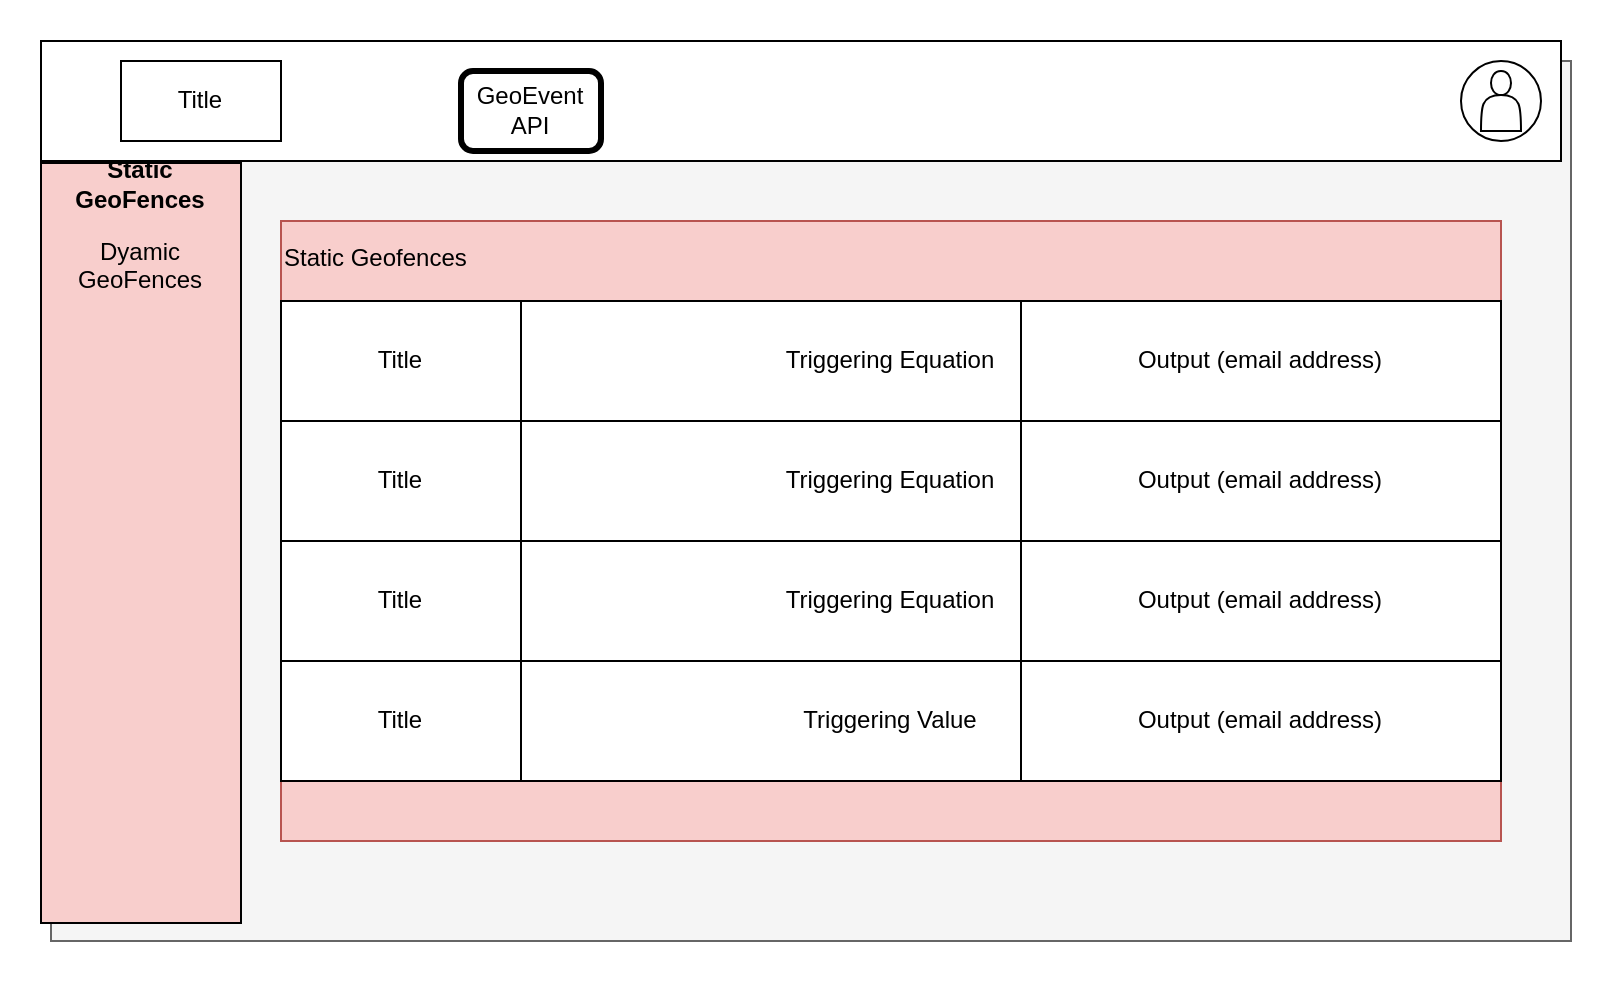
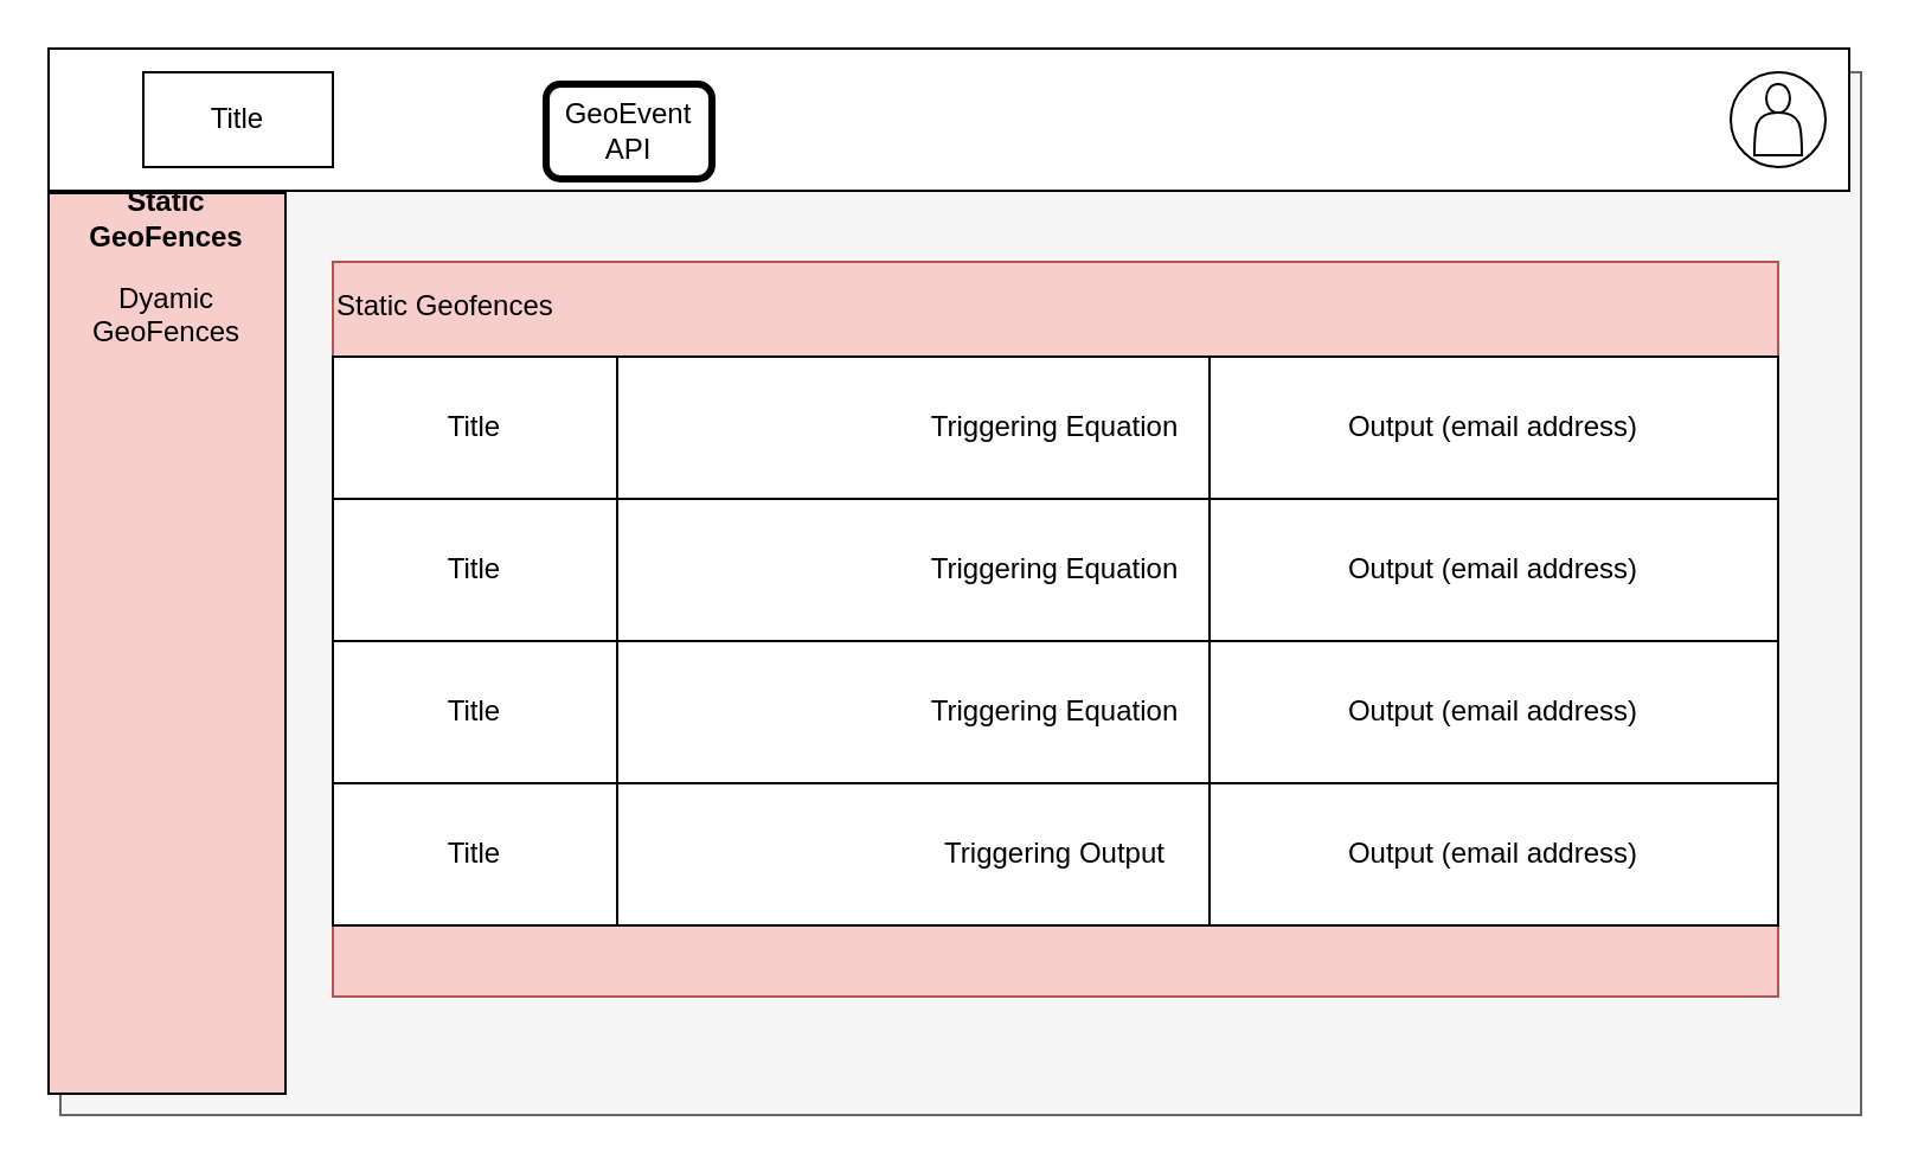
  <mxCell id="0" />
  <mxCell id="1" parent="0" />
  <mxCell id="2" value="" style="rounded=0;whiteSpace=wrap;html=1;fillColor=#f5f5f5;strokeColor=#666666;fontColor=#333333;" vertex="1" parent="1"><mxGeometry x="25" y="30" width="760" height="440" as="geometry" /></mxCell>
  <mxCell id="3" value="" style="rounded=0;whiteSpace=wrap;html=1;" vertex="1" parent="1"><mxGeometry x="20" y="20" width="760" height="60" as="geometry" /></mxCell>
  <mxCell id="4" value="" style="ellipse;whiteSpace=wrap;html=1;aspect=fixed;" vertex="1" parent="1"><mxGeometry x="730" y="30" width="40" height="40" as="geometry" /></mxCell>
  <mxCell id="5" value="" style="shape=actor;whiteSpace=wrap;html=1;" vertex="1" parent="1"><mxGeometry x="740" y="35" width="20" height="30" as="geometry" /></mxCell>
  <mxCell id="6" value="Title" style="rounded=0;whiteSpace=wrap;html=1;" vertex="1" parent="1"><mxGeometry x="60" y="30" width="80" height="40" as="geometry" /></mxCell>
  <mxCell id="7" value="GeoEvent API" style="rounded=1;whiteSpace=wrap;html=1;strokeWidth=3;" vertex="1" parent="1"><mxGeometry x="230" y="35" width="70" height="40" as="geometry" /></mxCell>
  <mxCell id="8" value="&lt;p style=&quot;line-height: 120%&quot;&gt;&lt;b&gt;Static GeoFences&lt;/b&gt;&lt;/p&gt;&lt;p style=&quot;line-height: 120%&quot;&gt;Dyamic GeoFences&lt;br&gt;&lt;br&gt;&lt;br&gt;&lt;br&gt;&lt;br&gt;&lt;br&gt;&lt;br&gt;&lt;br&gt;&lt;br&gt;&lt;br&gt;&lt;br&gt;&lt;br&gt;&lt;br&gt;&lt;br&gt;&lt;br&gt;&lt;br&gt;&lt;br&gt;&lt;br&gt;&lt;br&gt;&lt;br&gt;&lt;br&gt;&lt;br&gt;&lt;br&gt;&lt;/p&gt;" style="rounded=0;whiteSpace=wrap;html=1;fillColor=#f8cecc;" vertex="1" parent="1"><mxGeometry x="20" y="81" width="100" height="380" as="geometry" /></mxCell>
  <mxCell id="9" value="Static Geofences&lt;br&gt;&lt;br&gt;&lt;br&gt;&lt;br&gt;&lt;br&gt;&lt;br&gt;&lt;br&gt;&lt;br&gt;&lt;br&gt;&lt;br&gt;&lt;br&gt;&lt;br&gt;&lt;br&gt;&lt;br&gt;&lt;br&gt;&lt;br&gt;&lt;br&gt;&lt;br&gt;&lt;br&gt;&lt;br&gt;" style="rounded=0;whiteSpace=wrap;html=1;fillColor=#f8cecc;strokeColor=#b85450;align=left;" vertex="1" parent="1"><mxGeometry x="140" y="110" width="610" height="310" as="geometry" /></mxCell>
  <mxCell id="10" value="Triggering Equation" style="rounded=0;whiteSpace=wrap;html=1;strokeWidth=1;" vertex="1" parent="1"><mxGeometry x="140" y="150" width="610" height="60" as="geometry" /></mxCell>
  <mxCell id="11" value="Title" style="rounded=0;whiteSpace=wrap;html=1;strokeWidth=1;" vertex="1" parent="1"><mxGeometry x="140" y="150" width="120" height="60" as="geometry" /></mxCell>
  <mxCell id="12" value="Output (email address)" style="rounded=0;whiteSpace=wrap;html=1;strokeWidth=1;" vertex="1" parent="1"><mxGeometry x="510" y="150" width="240" height="60" as="geometry" /></mxCell>
  <mxCell id="13" value="Triggering Equation" style="rounded=0;whiteSpace=wrap;html=1;strokeWidth=1;" vertex="1" parent="1"><mxGeometry x="140" y="210" width="610" height="60" as="geometry" /></mxCell>
  <mxCell id="14" value="Title" style="rounded=0;whiteSpace=wrap;html=1;strokeWidth=1;" vertex="1" parent="1"><mxGeometry x="140" y="210" width="120" height="60" as="geometry" /></mxCell>
  <mxCell id="15" value="Output (email address)" style="rounded=0;whiteSpace=wrap;html=1;strokeWidth=1;" vertex="1" parent="1"><mxGeometry x="510" y="210" width="240" height="60" as="geometry" /></mxCell>
  <mxCell id="16" value="Triggering Equation" style="rounded=0;whiteSpace=wrap;html=1;strokeWidth=1;" vertex="1" parent="1"><mxGeometry x="140" y="270" width="610" height="60" as="geometry" /></mxCell>
  <mxCell id="17" value="Title" style="rounded=0;whiteSpace=wrap;html=1;strokeWidth=1;" vertex="1" parent="1"><mxGeometry x="140" y="270" width="120" height="60" as="geometry" /></mxCell>
  <mxCell id="18" value="Output (email address)" style="rounded=0;whiteSpace=wrap;html=1;strokeWidth=1;" vertex="1" parent="1"><mxGeometry x="510" y="270" width="240" height="60" as="geometry" /></mxCell>
- <mxCell id="19" value="Triggering Value" style="rounded=0;whiteSpace=wrap;html=1;strokeWidth=1;" vertex="1" parent="1"><mxGeometry x="140" y="330" width="610" height="60" as="geometry" /></mxCell>
+ <mxCell id="19" value="Triggering Output" style="rounded=0;whiteSpace=wrap;html=1;strokeWidth=1;" vertex="1" parent="1"><mxGeometry x="140" y="330" width="610" height="60" as="geometry" /></mxCell>
  <mxCell id="20" value="Title" style="rounded=0;whiteSpace=wrap;html=1;strokeWidth=1;" vertex="1" parent="1"><mxGeometry x="140" y="330" width="120" height="60" as="geometry" /></mxCell>
  <mxCell id="21" value="Output (email address)" style="rounded=0;whiteSpace=wrap;html=1;strokeWidth=1;" vertex="1" parent="1"><mxGeometry x="510" y="330" width="240" height="60" as="geometry" /></mxCell>
